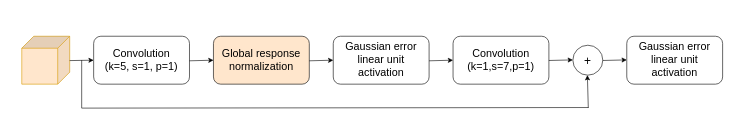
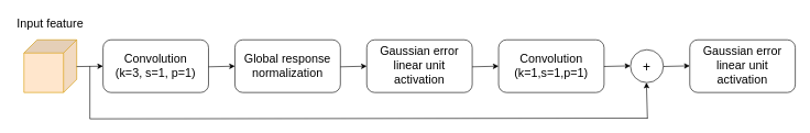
  <mxCell id="0" />
  <mxCell id="1" parent="0" />
  <mxCell id="2" value="" style="shape=cube;whiteSpace=wrap;html=1;boundedLbl=1;backgroundOutline=1;darkOpacity=0.05;darkOpacity2=0.1;size=20;direction=south;fillColor=#ffe6cc;strokeColor=#d79b00;" vertex="1" parent="1"><mxGeometry x="35" y="60" width="80" height="80" as="geometry" /></mxCell>
+ <mxCell id="3" value="&lt;font style=&quot;font-size: 18px;&quot;&gt;Input feature&lt;/font&gt;" style="text;html=1;align=center;verticalAlign=middle;whiteSpace=wrap;rounded=0;" vertex="1" parent="1"><mxGeometry x="20" y="20" width="110" height="30" as="geometry" /></mxCell>
  <mxCell id="4" value="" style="endArrow=classic;html=1;rounded=0;exitX=0.508;exitY=0.001;exitDx=0;exitDy=0;exitPerimeter=0;" edge="1" parent="1" source="2"><mxGeometry width="50" height="50" relative="1" as="geometry"><mxPoint x="125" y="100" as="sourcePoint" /><mxPoint x="155" y="100" as="targetPoint" /></mxGeometry></mxCell>
- <mxCell id="5" value="&lt;font style=&quot;font-size: 18px;&quot;&gt;Convolution&lt;/font&gt;&lt;div&gt;&lt;font style=&quot;font-size: 18px;&quot;&gt;(k=5, s=1, p=1)&lt;/font&gt;&lt;/div&gt;" style="rounded=1;whiteSpace=wrap;html=1;" vertex="1" parent="1"><mxGeometry x="155" y="60" width="160" height="80" as="geometry" /></mxCell>
+ <mxCell id="5" value="&lt;font style=&quot;font-size: 18px;&quot;&gt;Convolution&lt;/font&gt;&lt;div&gt;&lt;font style=&quot;font-size: 18px;&quot;&gt;(k=3, s=1, p=1)&lt;/font&gt;&lt;/div&gt;" style="rounded=1;whiteSpace=wrap;html=1;" vertex="1" parent="1"><mxGeometry x="155" y="60" width="160" height="80" as="geometry" /></mxCell>
  <mxCell id="6" value="" style="endArrow=classic;html=1;rounded=0;exitX=0.508;exitY=0.001;exitDx=0;exitDy=0;exitPerimeter=0;" edge="1" parent="1"><mxGeometry width="50" height="50" relative="1" as="geometry"><mxPoint x="315" y="101" as="sourcePoint" /><mxPoint x="355" y="100" as="targetPoint" /></mxGeometry></mxCell>
- <mxCell id="7" value="&lt;font style=&quot;font-size: 18px;&quot;&gt;Global response normalization&lt;/font&gt;" style="rounded=1;whiteSpace=wrap;html=1;fillColor=#ffe6cc;" vertex="1" parent="1"><mxGeometry x="355" y="60" width="160" height="80" as="geometry" /></mxCell>
+ <mxCell id="7" value="&lt;font style=&quot;font-size: 18px;&quot;&gt;Global response normalization&lt;/font&gt;" style="rounded=1;whiteSpace=wrap;html=1;" vertex="1" parent="1"><mxGeometry x="355" y="60" width="160" height="80" as="geometry" /></mxCell>
  <mxCell id="8" value="" style="endArrow=classic;html=1;rounded=0;exitX=0.508;exitY=0.001;exitDx=0;exitDy=0;exitPerimeter=0;" edge="1" parent="1"><mxGeometry width="50" height="50" relative="1" as="geometry"><mxPoint x="515" y="101" as="sourcePoint" /><mxPoint x="555" y="100" as="targetPoint" /></mxGeometry></mxCell>
  <mxCell id="9" value="&lt;font style=&quot;font-size: 18px;&quot;&gt;Gaussian error linear unit activation&lt;/font&gt;" style="rounded=1;whiteSpace=wrap;html=1;" vertex="1" parent="1"><mxGeometry x="555" y="60" width="160" height="80" as="geometry" /></mxCell>
  <mxCell id="10" value="" style="endArrow=classic;html=1;rounded=0;exitX=0.508;exitY=0.001;exitDx=0;exitDy=0;exitPerimeter=0;" edge="1" parent="1"><mxGeometry width="50" height="50" relative="1" as="geometry"><mxPoint x="715" y="101" as="sourcePoint" /><mxPoint x="755" y="100" as="targetPoint" /></mxGeometry></mxCell>
- <mxCell id="11" value="&lt;font style=&quot;font-size: 18px;&quot;&gt;Convolution&lt;/font&gt;&lt;div&gt;&lt;font style=&quot;font-size: 18px;&quot;&gt;(k=1,s=7,p=1)&lt;/font&gt;&lt;/div&gt;" style="rounded=1;whiteSpace=wrap;html=1;" vertex="1" parent="1"><mxGeometry x="755" y="60" width="160" height="80" as="geometry" /></mxCell>
+ <mxCell id="11" value="&lt;font style=&quot;font-size: 18px;&quot;&gt;Convolution&lt;/font&gt;&lt;div&gt;&lt;font style=&quot;font-size: 18px;&quot;&gt;(k=1,s=1,p=1)&lt;/font&gt;&lt;/div&gt;" style="rounded=1;whiteSpace=wrap;html=1;" vertex="1" parent="1"><mxGeometry x="755" y="60" width="160" height="80" as="geometry" /></mxCell>
  <mxCell id="12" value="" style="endArrow=classic;html=1;rounded=0;exitX=0.508;exitY=0.001;exitDx=0;exitDy=0;exitPerimeter=0;" edge="1" parent="1"><mxGeometry width="50" height="50" relative="1" as="geometry"><mxPoint x="915" y="100.5" as="sourcePoint" /><mxPoint x="955" y="99.5" as="targetPoint" /></mxGeometry></mxCell>
  <mxCell id="13" value="&lt;font style=&quot;font-size: 20px;&quot;&gt;+&lt;/font&gt;" style="ellipse;whiteSpace=wrap;html=1;aspect=fixed;" vertex="1" parent="1"><mxGeometry x="955" y="75" width="50" height="50" as="geometry" /></mxCell>
  <mxCell id="14" value="" style="endArrow=none;html=1;rounded=0;" edge="1" parent="1"><mxGeometry width="50" height="50" relative="1" as="geometry"><mxPoint x="135" y="180" as="sourcePoint" /><mxPoint x="135" y="100" as="targetPoint" /></mxGeometry></mxCell>
  <mxCell id="15" value="" style="endArrow=none;html=1;rounded=0;" edge="1" parent="1"><mxGeometry width="50" height="50" relative="1" as="geometry"><mxPoint x="135" y="180" as="sourcePoint" /><mxPoint x="981" y="179" as="targetPoint" /></mxGeometry></mxCell>
  <mxCell id="16" value="" style="endArrow=classic;html=1;rounded=0;entryX=0.369;entryY=1.006;entryDx=0;entryDy=0;entryPerimeter=0;" edge="1" parent="1"><mxGeometry width="50" height="50" relative="1" as="geometry"><mxPoint x="980.78" y="179.7" as="sourcePoint" /><mxPoint x="979.23" y="125" as="targetPoint" /></mxGeometry></mxCell>
  <mxCell id="17" value="" style="endArrow=classic;html=1;rounded=0;exitX=0.508;exitY=0.001;exitDx=0;exitDy=0;exitPerimeter=0;" edge="1" parent="1"><mxGeometry width="50" height="50" relative="1" as="geometry"><mxPoint x="1005" y="100.5" as="sourcePoint" /><mxPoint x="1045" y="99.5" as="targetPoint" /></mxGeometry></mxCell>
  <mxCell id="18" value="&lt;font style=&quot;font-size: 18px;&quot;&gt;Gaussian error linear unit activation&lt;/font&gt;" style="rounded=1;whiteSpace=wrap;html=1;" vertex="1" parent="1"><mxGeometry x="1045" y="60" width="160" height="80" as="geometry" /></mxCell>
